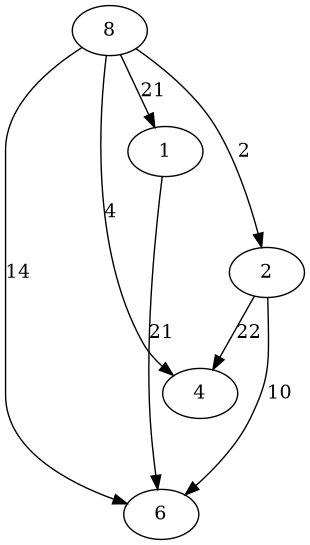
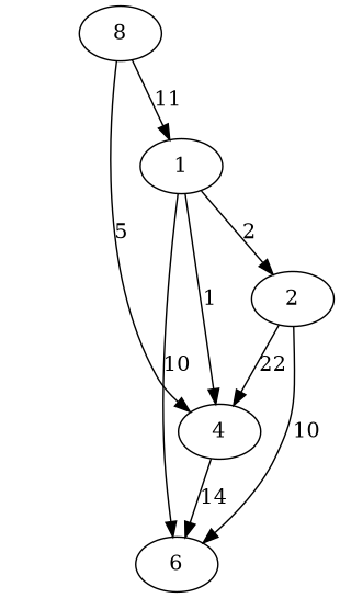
  digraph {
    n1 [label=6]
    4
    1
    n4 [label=8]
    2
-   n4 -> n1 [label=14]
-   1 -> n1 [label=21]
-   n4 -> 4 [label=4]
-   n4 -> 1 [label=21]
-   n4 -> 2 [label=2]
+   4 -> n1 [label=14]
+   1 -> n1 [label=10]
+   1 -> 4 [label=1]
+   n4 -> 4 [label=5]
+   n4 -> 1 [label=11]
+   1 -> 2 [label=2]
    2 -> n1 [label=10]
    2 -> 4 [label=22]
  }
